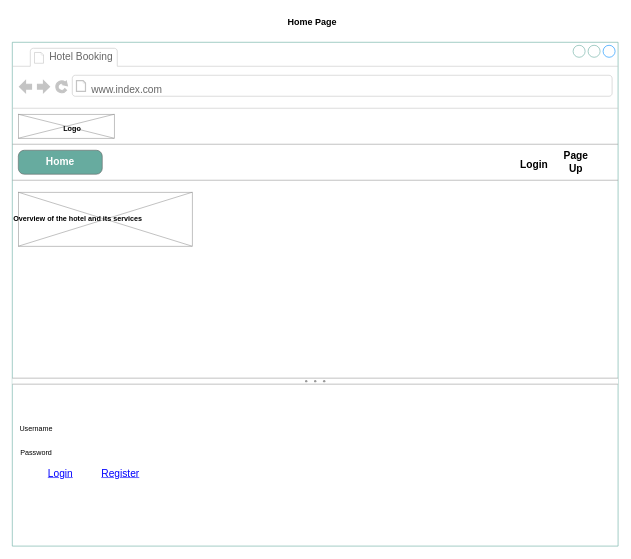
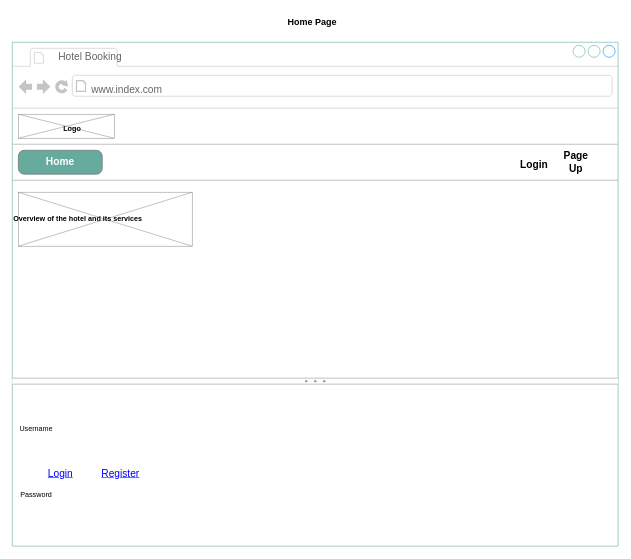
  <mxCell id="0" />
  <mxCell id="1" parent="0" />
  <mxCell id="2" value="Lorem ipsum dolor sit amet, consectetur adipisicing elit, sed do eiusmod tempor incididunt ut labore et dolore magna aliqua. Ut enim ad minim veniam, quis nostrud exercitation ullamco laboris nisi ut aliquip ex ea commodo consequat. Duis aute irure dolor in reprehenderit in voluptate velit esse cillum dolore eu fugiat nulla pariatur. Excepteur sint occaecat cupidatat non proident, sunt in culpa qui officia deserunt mollit anim id est laborum.&lt;br&gt;Sed ut perspiciatis unde omnis iste natus error sit voluptatem accusantium doloremque laudantium, totam rem aperiam, eaque ipsa quae ab illo inventore veritatis et quasi architecto beatae vitae dicta sunt explicabo.&amp;nbsp;" style="text;spacingTop=-5;whiteSpace=wrap;html=1;align=left;fontSize=12;fontFamily=Helvetica;fillColor=none;strokeColor=none;rounded=0;shadow=1;labelBackgroundColor=none;" parent="1" vertex="1"><mxGeometry x="300" y="695" width="490" height="125" as="geometry" /></mxCell>
  <mxCell id="3" value="" style="strokeWidth=1;shadow=0;dashed=0;align=center;html=1;shape=mxgraph.mockup.containers.browserWindow;rSize=0;strokeColor=#67AB9F;strokeColor2=#008cff;strokeColor3=#c4c4c4;mainText=,;recursiveResize=0;" vertex="1" parent="1"><mxGeometry x="20" y="70" width="1010" height="840" as="geometry" /></mxCell>
- <mxCell id="4" value="Hotel Booking" style="strokeWidth=1;shadow=0;dashed=0;align=center;html=1;shape=mxgraph.mockup.containers.anchor;fontSize=17;fontColor=#666666;align=left;whiteSpace=wrap;" vertex="1" parent="3"><mxGeometry x="60" y="12" width="110" height="26" as="geometry" /></mxCell>
+ <mxCell id="4" value="Hotel Booking" style="strokeWidth=1;shadow=0;dashed=0;align=center;html=1;shape=mxgraph.mockup.containers.anchor;fontSize=17;fontColor=#666666;align=left;whiteSpace=wrap;" vertex="1" parent="3"><mxGeometry x="75" y="12" width="110" height="26" as="geometry" /></mxCell>
  <mxCell id="5" value="www.index.com" style="strokeWidth=1;shadow=0;dashed=0;align=center;html=1;shape=mxgraph.mockup.containers.anchor;rSize=0;fontSize=17;fontColor=#666666;align=left;" vertex="1" parent="3"><mxGeometry x="130" y="60" width="250" height="40" as="geometry" /></mxCell>
  <mxCell id="6" value="Home" style="strokeWidth=1;shadow=0;dashed=0;align=center;html=1;shape=mxgraph.mockup.buttons.button;strokeColor=#666666;fontColor=#ffffff;mainText=;buttonStyle=round;fontSize=17;fontStyle=1;fillColor=#67AB9F;whiteSpace=wrap;" vertex="1" parent="3"><mxGeometry x="10" y="180" width="140" height="40" as="geometry" /></mxCell>
  <mxCell id="7" value="" style="verticalLabelPosition=bottom;shadow=0;dashed=0;align=center;html=1;verticalAlign=top;strokeWidth=1;shape=mxgraph.mockup.graphics.simpleIcon;strokeColor=#999999;" vertex="1" parent="3"><mxGeometry x="10" y="120" width="160" height="40" as="geometry" /></mxCell>
  <mxCell id="8" value="&lt;b&gt;Logo&lt;/b&gt;" style="text;html=1;align=center;verticalAlign=middle;whiteSpace=wrap;rounded=0;" vertex="1" parent="3"><mxGeometry x="70" y="130" width="60" height="30" as="geometry" /></mxCell>
  <mxCell id="9" value="" style="verticalLabelPosition=bottom;shadow=0;dashed=0;align=center;html=1;verticalAlign=top;strokeWidth=1;shape=mxgraph.mockup.graphics.simpleIcon;strokeColor=#999999;" vertex="1" parent="3"><mxGeometry x="10" y="250" width="290" height="90" as="geometry" /></mxCell>
  <mxCell id="10" value="&lt;b&gt;Overview of the hotel and its services&lt;/b&gt;" style="text;html=1;align=left;verticalAlign=middle;whiteSpace=wrap;rounded=0;" vertex="1" parent="3"><mxGeometry y="280" width="350" height="30" as="geometry" /></mxCell>
  <mxCell id="11" value="&lt;b style=&quot;font-size: 17px;&quot;&gt;&lt;font style=&quot;font-size: 17px;&quot;&gt;Page Up&lt;/font&gt;&lt;/b&gt;" style="text;html=1;align=center;verticalAlign=middle;whiteSpace=wrap;rounded=0;fontSize=17;" vertex="1" parent="3"><mxGeometry x="910" y="185" width="60" height="30" as="geometry" /></mxCell>
  <mxCell id="12" value="" style="verticalLabelPosition=bottom;shadow=0;dashed=0;align=center;html=1;verticalAlign=top;strokeWidth=1;shape=mxgraph.mockup.forms.splitter;strokeColor=#999999;" vertex="1" parent="3"><mxGeometry y="480" width="1010" height="170" as="geometry" /></mxCell>
  <mxCell id="13" value="Username" style="text;html=1;align=center;verticalAlign=middle;whiteSpace=wrap;rounded=0;" vertex="1" parent="3"><mxGeometry x="10" y="630" width="60" height="30" as="geometry" /></mxCell>
- <mxCell id="14" value="Password" style="text;html=1;align=center;verticalAlign=middle;whiteSpace=wrap;rounded=0;" vertex="1" parent="3"><mxGeometry x="10" y="670" width="60" height="30" as="geometry" /></mxCell>
+ <mxCell id="14" value="Password" style="text;html=1;align=center;verticalAlign=middle;whiteSpace=wrap;rounded=0;" vertex="1" parent="3"><mxGeometry x="10" y="740" width="60" height="30" as="geometry" /></mxCell>
  <mxCell id="15" value="Login" style="shape=rectangle;strokeColor=none;fillColor=none;linkText=;fontSize=17;fontColor=#0000ff;fontStyle=4;html=1;align=center;" vertex="1" parent="3"><mxGeometry x="10" y="710" width="140" height="20" as="geometry" /></mxCell>
  <mxCell id="16" value="Register" style="shape=rectangle;strokeColor=none;fillColor=none;linkText=;fontSize=17;fontColor=#0000ff;fontStyle=4;html=1;align=center;" vertex="1" parent="3"><mxGeometry x="120" y="710" width="120" height="20" as="geometry" /></mxCell>
  <mxCell id="17" value="" style="verticalLabelPosition=bottom;shadow=0;dashed=0;align=center;html=1;verticalAlign=top;strokeWidth=1;shape=mxgraph.mockup.markup.line;strokeColor=#999999;" vertex="1" parent="3"><mxGeometry y="160" width="1010" height="20" as="geometry" /></mxCell>
  <mxCell id="18" value="" style="verticalLabelPosition=bottom;shadow=0;dashed=0;align=center;html=1;verticalAlign=top;strokeWidth=1;shape=mxgraph.mockup.markup.line;strokeColor=#999999;" vertex="1" parent="3"><mxGeometry y="220" width="1010" height="20" as="geometry" /></mxCell>
  <mxCell id="19" value="&lt;b style=&quot;font-size: 17px;&quot;&gt;&lt;font style=&quot;font-size: 17px;&quot;&gt;Login&lt;/font&gt;&lt;/b&gt;" style="text;html=1;align=center;verticalAlign=middle;whiteSpace=wrap;rounded=0;fontSize=17;" vertex="1" parent="3"><mxGeometry x="840" y="190" width="60" height="30" as="geometry" /></mxCell>
  <mxCell id="20" value="&lt;b&gt;&lt;font style=&quot;font-size: 15px;&quot;&gt;Home Page&lt;/font&gt;&lt;/b&gt;" style="text;html=1;align=center;verticalAlign=middle;whiteSpace=wrap;rounded=0;" vertex="1" parent="1"><mxGeometry x="20" y="20" width="1000" height="30" as="geometry" /></mxCell>
